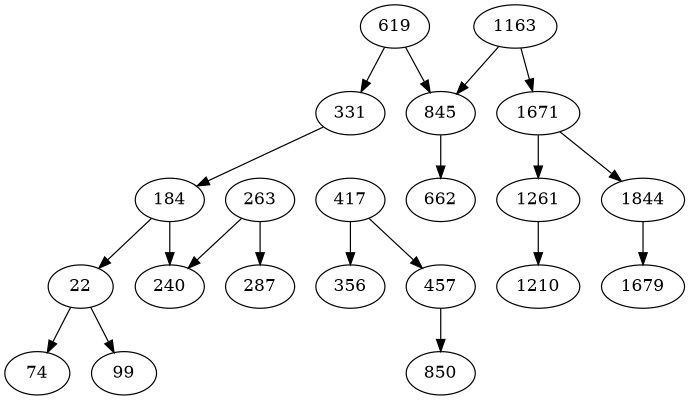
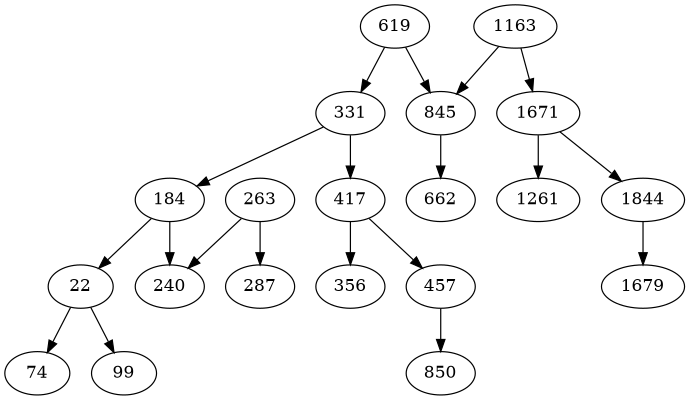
  digraph {
    619
    331
    845
    184
    417
    1163
    1671
    n8 [label=22]
    240
    356
    457
    662
    1261
    1844
    74
    99
    263
    287
    n19 [label=850]
-   1210
    1679
    619 -> 331
    619 -> 845
    331 -> 184
+   331 -> 417
    845 -> 662
    184 -> n8
    184 -> 240
    417 -> 356
    417 -> 457
    1163 -> 845
    1163 -> 1671
    1671 -> 1261
    1671 -> 1844
    n8 -> 74
    n8 -> 99
    457 -> n19
-   1261 -> 1210
    1844 -> 1679
    263 -> 240
    263 -> 287
  }
